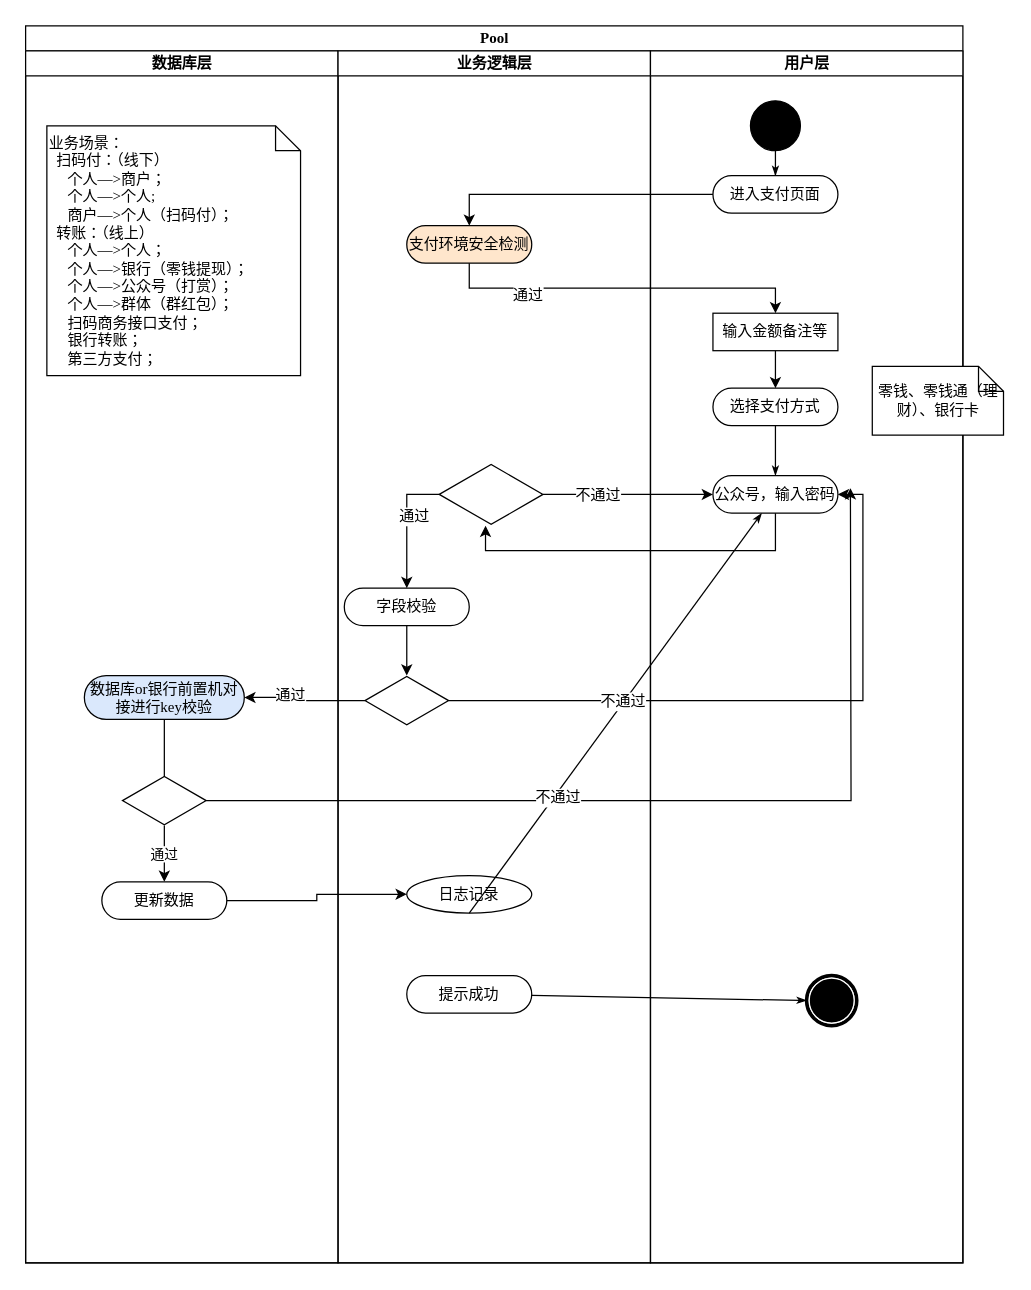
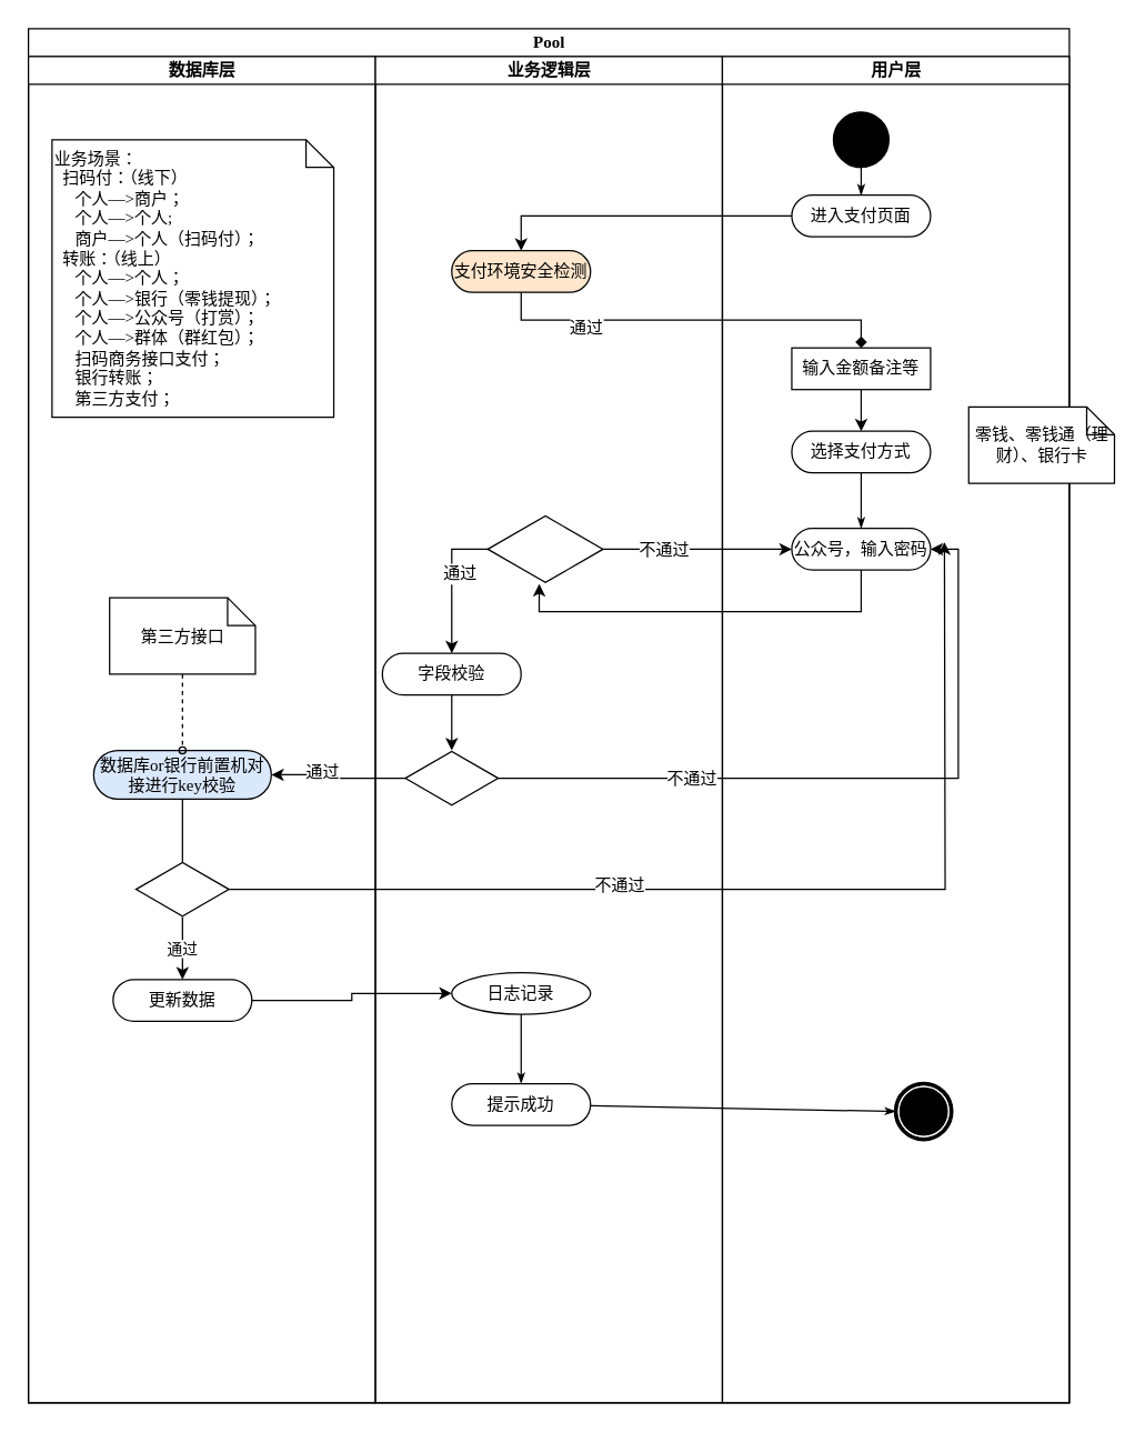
  <mxCell id="0" />
  <mxCell id="1" parent="0" />
  <mxCell id="2" value="Pool" style="swimlane;html=1;childLayout=stackLayout;startSize=20;rounded=0;shadow=0;comic=0;labelBackgroundColor=none;strokeColor=#000000;strokeWidth=1;fillColor=#ffffff;fontFamily=Verdana;fontSize=12;fontColor=#000000;align=center;" parent="1" vertex="1"><mxGeometry x="20" y="20" width="750" height="990" as="geometry" /></mxCell>
  <mxCell id="3" value="数据库层" style="swimlane;html=1;startSize=20;" parent="2" vertex="1"><mxGeometry y="20" width="250" height="970" as="geometry" /></mxCell>
  <mxCell id="4" value="" style="edgeStyle=orthogonalEdgeStyle;rounded=0;orthogonalLoop=1;jettySize=auto;html=1;" parent="3" source="5" edge="1"><mxGeometry relative="1" as="geometry"><mxPoint x="111" y="615" as="targetPoint" /></mxGeometry></mxCell>
  <mxCell id="5" value="数据库or银行前置机对接进行key校验" style="rounded=1;whiteSpace=wrap;html=1;shadow=0;comic=0;labelBackgroundColor=none;strokeColor=#000000;strokeWidth=1;fillColor=#dae8fc;fontFamily=Verdana;fontSize=12;fontColor=#000000;align=center;arcSize=50;" parent="3" vertex="1"><mxGeometry x="47" y="500" width="128" height="35" as="geometry" /></mxCell>
+ <mxCell id="6" value="第三方接口" style="shape=note;whiteSpace=wrap;html=1;rounded=0;shadow=0;comic=0;labelBackgroundColor=none;strokeColor=#000000;strokeWidth=1;fillColor=#ffffff;fontFamily=Verdana;fontSize=12;fontColor=#000000;align=center;size=20;" parent="3" vertex="1"><mxGeometry x="58.5" y="390" width="105" height="55" as="geometry" /></mxCell>
+ <mxCell id="7" style="edgeStyle=none;rounded=0;html=1;dashed=1;labelBackgroundColor=none;startArrow=none;startFill=0;startSize=5;endArrow=oval;endFill=0;endSize=5;jettySize=auto;orthogonalLoop=1;strokeColor=#000000;strokeWidth=1;fontFamily=Verdana;fontSize=12;fontColor=#000000;" parent="3" source="6" target="5" edge="1"><mxGeometry relative="1" as="geometry" /></mxCell>
  <mxCell id="8" value="通过" style="edgeStyle=orthogonalEdgeStyle;rounded=0;orthogonalLoop=1;jettySize=auto;html=1;entryX=0.5;entryY=0;entryDx=0;entryDy=0;" parent="3" source="9" target="10" edge="1"><mxGeometry relative="1" as="geometry" /></mxCell>
  <mxCell id="9" value="" style="html=1;whiteSpace=wrap;aspect=fixed;shape=isoRectangle;" parent="3" vertex="1"><mxGeometry x="77.5" y="580" width="67" height="40" as="geometry" /></mxCell>
  <mxCell id="10" value="更新数据&lt;span style=&quot;font-family: &amp;#34;helvetica&amp;#34; , &amp;#34;arial&amp;#34; , sans-serif ; font-size: 0px ; white-space: nowrap&quot;&gt;%3CmxGraphModel%3E%3Croot%3E%3CmxCell%20id%3D%220%22%2F%3E%3CmxCell%20id%3D%221%22%20parent%3D%220%22%2F%3E%3CmxCell%20id%3D%222%22%20value%3D%22Action%22%20style%3D%22rounded%3D1%3BwhiteSpace%3Dwrap%3Bhtml%3D1%3Bshadow%3D0%3Bcomic%3D0%3BlabelBackgroundColor%3Dnone%3BstrokeColor%3D%23000000%3BstrokeWidth%3D1%3BfillColor%3D%23ffffff%3BfontFamily%3DVerdana%3BfontSize%3D12%3BfontColor%3D%23000000%3Balign%3Dcenter%3BarcSize%3D50%3B%22%20vertex%3D%221%22%20parent%3D%221%22%3E%3CmxGeometry%20x%3D%22610%22%20y%3D%22710%22%20width%3D%22100%22%20height%3D%2230%22%20as%3D%22geometry%22%2F%3E%3C%2FmxCell%3E%3C%2Froot%3E%3C%2FmxGraphModel%3E&lt;/span&gt;" style="rounded=1;whiteSpace=wrap;html=1;shadow=0;comic=0;labelBackgroundColor=none;strokeColor=#000000;strokeWidth=1;fillColor=#ffffff;fontFamily=Verdana;fontSize=12;fontColor=#000000;align=center;arcSize=50;" parent="3" vertex="1"><mxGeometry x="61" y="665" width="100" height="30" as="geometry" /></mxCell>
  <mxCell id="11" value="业务场景：&lt;br&gt;&amp;nbsp; 扫码付：（线下）&lt;br&gt;&amp;nbsp; &amp;nbsp; &amp;nbsp;个人—&amp;gt;商户；&lt;br&gt;&amp;nbsp; &amp;nbsp; &amp;nbsp;个人—&amp;gt;个人;&lt;br&gt;&amp;nbsp; &amp;nbsp; &amp;nbsp;商户—&amp;gt;个人（扫码付）；&lt;br&gt;&amp;nbsp; 转账：（线上）&lt;br&gt;&amp;nbsp; &amp;nbsp; &amp;nbsp;个人—&amp;gt;个人；&lt;br&gt;&amp;nbsp; &amp;nbsp; &amp;nbsp;个人—&amp;gt;银行（零钱提现）；&lt;br&gt;&amp;nbsp; &amp;nbsp; &amp;nbsp;个人—&amp;gt;公众号（打赏）；&lt;br&gt;&amp;nbsp; &amp;nbsp; &amp;nbsp;个人—&amp;gt;群体（群红包）；&lt;br&gt;&amp;nbsp; &amp;nbsp; &amp;nbsp;扫码商务接口支付；&lt;br&gt;&amp;nbsp; &amp;nbsp; &amp;nbsp;银行转账；&lt;br&gt;&amp;nbsp; &amp;nbsp; &amp;nbsp;第三方支付；" style="shape=note;whiteSpace=wrap;html=1;rounded=0;shadow=0;comic=0;labelBackgroundColor=none;strokeColor=#000000;strokeWidth=1;fillColor=#ffffff;fontFamily=Verdana;fontSize=12;fontColor=#000000;align=left;size=20;" parent="3" vertex="1"><mxGeometry x="17" y="60" width="203" height="200" as="geometry" /></mxCell>
  <mxCell id="12" value="业务逻辑层" style="swimlane;html=1;startSize=20;" parent="2" vertex="1"><mxGeometry x="250" y="20" width="250" height="970" as="geometry" /></mxCell>
  <mxCell id="13" value="" style="edgeStyle=orthogonalEdgeStyle;rounded=0;orthogonalLoop=1;jettySize=auto;html=1;" parent="12" source="14" target="19" edge="1"><mxGeometry relative="1" as="geometry" /></mxCell>
  <mxCell id="14" value="字段校验" style="rounded=1;whiteSpace=wrap;html=1;shadow=0;comic=0;labelBackgroundColor=none;strokeColor=#000000;strokeWidth=1;fillColor=#ffffff;fontFamily=Verdana;fontSize=12;fontColor=#000000;align=center;arcSize=50;" parent="12" vertex="1"><mxGeometry x="5" y="430" width="100" height="30" as="geometry" /></mxCell>
  <mxCell id="15" value="支付环境安全检测" style="rounded=1;whiteSpace=wrap;html=1;shadow=0;comic=0;labelBackgroundColor=none;strokeColor=#000000;strokeWidth=1;fillColor=#ffe6cc;fontFamily=Verdana;fontSize=12;fontColor=#000000;align=center;arcSize=50;" parent="12" vertex="1"><mxGeometry x="55" y="140" width="100" height="30" as="geometry" /></mxCell>
  <mxCell id="16" style="edgeStyle=orthogonalEdgeStyle;rounded=0;orthogonalLoop=1;jettySize=auto;html=1;entryX=0.5;entryY=0;entryDx=0;entryDy=0;" parent="12" source="18" target="14" edge="1"><mxGeometry relative="1" as="geometry"><Array as="points"><mxPoint x="55" y="355" /></Array></mxGeometry></mxCell>
  <mxCell id="17" value="通过" style="text;html=1;resizable=0;points=[];align=center;verticalAlign=middle;labelBackgroundColor=#ffffff;" parent="16" vertex="1" connectable="0"><mxGeometry x="-0.148" y="5" relative="1" as="geometry"><mxPoint as="offset" /></mxGeometry></mxCell>
  <mxCell id="18" value="" style="html=1;whiteSpace=wrap;aspect=fixed;shape=isoRectangle;" parent="12" vertex="1"><mxGeometry x="81" y="330" width="83" height="50" as="geometry" /></mxCell>
  <mxCell id="19" value="" style="html=1;whiteSpace=wrap;aspect=fixed;shape=isoRectangle;" parent="12" vertex="1"><mxGeometry x="21.5" y="500" width="67" height="40" as="geometry" /></mxCell>
  <mxCell id="20" value="日志记录" style="ellipse;whiteSpace=wrap;html=1;shadow=0;comic=0;labelBackgroundColor=none;strokeColor=#000000;strokeWidth=1;fillColor=#ffffff;fontFamily=Verdana;fontSize=12;fontColor=#000000;align=center;arcSize=50;" parent="12" vertex="1"><mxGeometry x="55" y="660" width="100" height="30" as="geometry" /></mxCell>
  <mxCell id="21" value="提示成功" style="rounded=1;whiteSpace=wrap;html=1;shadow=0;comic=0;labelBackgroundColor=none;strokeColor=#000000;strokeWidth=1;fillColor=#ffffff;fontFamily=Verdana;fontSize=12;fontColor=#000000;align=center;arcSize=50;" parent="12" vertex="1"><mxGeometry x="55" y="740" width="100" height="30" as="geometry" /></mxCell>
- <mxCell id="22" style="edgeStyle=none;rounded=0;html=1;labelBackgroundColor=none;startArrow=none;startFill=0;startSize=5;endArrow=classicThin;endFill=1;endSize=5;jettySize=auto;orthogonalLoop=1;strokeColor=#000000;strokeWidth=1;fontFamily=Verdana;fontSize=12;fontColor=#000000;exitX=0.5;exitY=1;exitDx=0;exitDy=0;" parent="12" source="20" target="33" edge="1"><mxGeometry relative="1" as="geometry"><mxPoint x="280" y="640" as="sourcePoint" /></mxGeometry></mxCell>
+ <mxCell id="22" style="edgeStyle=none;rounded=0;html=1;labelBackgroundColor=none;startArrow=none;startFill=0;startSize=5;endArrow=classicThin;endFill=1;endSize=5;jettySize=auto;orthogonalLoop=1;strokeColor=#000000;strokeWidth=1;fontFamily=Verdana;fontSize=12;fontColor=#000000;exitX=0.5;exitY=1;exitDx=0;exitDy=0;" parent="12" source="20" target="21" edge="1"><mxGeometry relative="1" as="geometry"><mxPoint x="280" y="640" as="sourcePoint" /></mxGeometry></mxCell>
  <mxCell id="23" value="用户层" style="swimlane;html=1;startSize=20;" parent="2" vertex="1"><mxGeometry x="500" y="20" width="250" height="970" as="geometry" /></mxCell>
  <mxCell id="24" style="edgeStyle=orthogonalEdgeStyle;rounded=0;html=1;labelBackgroundColor=none;startArrow=none;startFill=0;startSize=5;endArrow=classicThin;endFill=1;endSize=5;jettySize=auto;orthogonalLoop=1;strokeColor=#000000;strokeWidth=1;fontFamily=Verdana;fontSize=12;fontColor=#000000;" parent="23" source="25" target="26" edge="1"><mxGeometry relative="1" as="geometry" /></mxCell>
  <mxCell id="25" value="" style="ellipse;whiteSpace=wrap;html=1;rounded=0;shadow=0;comic=0;labelBackgroundColor=none;strokeColor=#000000;strokeWidth=1;fillColor=#000000;fontFamily=Verdana;fontSize=12;fontColor=#000000;align=center;" parent="23" vertex="1"><mxGeometry x="80" y="40" width="40" height="40" as="geometry" /></mxCell>
  <mxCell id="26" value="进入支付页面" style="rounded=1;whiteSpace=wrap;html=1;shadow=0;comic=0;labelBackgroundColor=none;strokeColor=#000000;strokeWidth=1;fillColor=#ffffff;fontFamily=Verdana;fontSize=12;fontColor=#000000;align=center;arcSize=50;" parent="23" vertex="1"><mxGeometry x="50" y="100" width="100" height="30" as="geometry" /></mxCell>
  <mxCell id="27" style="edgeStyle=orthogonalEdgeStyle;rounded=0;orthogonalLoop=1;jettySize=auto;html=1;entryX=0.5;entryY=0;entryDx=0;entryDy=0;" parent="23" source="28" target="30" edge="1"><mxGeometry relative="1" as="geometry" /></mxCell>
  <mxCell id="28" value="输入金额备注等" style="whiteSpace=wrap;html=1;shadow=0;comic=0;labelBackgroundColor=none;strokeColor=#000000;strokeWidth=1;fillColor=#ffffff;fontFamily=Verdana;fontSize=12;fontColor=#000000;align=center;arcSize=50;rounded=0;" parent="23" vertex="1"><mxGeometry x="50" y="210" width="100" height="30" as="geometry" /></mxCell>
  <mxCell id="29" style="edgeStyle=none;rounded=0;html=1;labelBackgroundColor=none;startArrow=none;startFill=0;startSize=5;endArrow=classicThin;endFill=1;endSize=5;jettySize=auto;orthogonalLoop=1;strokeColor=#000000;strokeWidth=1;fontFamily=Verdana;fontSize=12;fontColor=#000000;entryX=0.5;entryY=0;entryDx=0;entryDy=0;" parent="23" source="30" target="33" edge="1"><mxGeometry relative="1" as="geometry"><mxPoint x="18.75" y="360" as="targetPoint" /></mxGeometry></mxCell>
  <mxCell id="30" value="选择支付方式" style="rounded=1;whiteSpace=wrap;html=1;shadow=0;comic=0;labelBackgroundColor=none;strokeColor=#000000;strokeWidth=1;fillColor=#ffffff;fontFamily=Verdana;fontSize=12;fontColor=#000000;align=center;arcSize=50;" parent="23" vertex="1"><mxGeometry x="50" y="270" width="100" height="30" as="geometry" /></mxCell>
  <mxCell id="31" value="" style="shape=mxgraph.bpmn.shape;html=1;verticalLabelPosition=bottom;labelBackgroundColor=#ffffff;verticalAlign=top;perimeter=ellipsePerimeter;outline=end;symbol=terminate;rounded=0;shadow=0;comic=0;strokeColor=#000000;strokeWidth=1;fillColor=#ffffff;fontFamily=Verdana;fontSize=12;fontColor=#000000;align=center;" parent="23" vertex="1"><mxGeometry x="125" y="740" width="40" height="40" as="geometry" /></mxCell>
  <mxCell id="32" value="零钱、零钱通（理财）、银行卡" style="shape=note;whiteSpace=wrap;html=1;rounded=0;shadow=0;comic=0;labelBackgroundColor=none;strokeColor=#000000;strokeWidth=1;fillColor=#ffffff;fontFamily=Verdana;fontSize=12;fontColor=#000000;align=center;size=20;" parent="23" vertex="1"><mxGeometry x="177.5" y="252.5" width="105" height="55" as="geometry" /></mxCell>
  <mxCell id="33" value="公众号，输入密码" style="rounded=1;whiteSpace=wrap;html=1;shadow=0;comic=0;labelBackgroundColor=none;strokeColor=#000000;strokeWidth=1;fillColor=#ffffff;fontFamily=Verdana;fontSize=12;fontColor=#000000;align=center;arcSize=50;" parent="23" vertex="1"><mxGeometry x="50" y="340" width="100" height="30" as="geometry" /></mxCell>
- <mxCell id="34" style="edgeStyle=orthogonalEdgeStyle;rounded=0;orthogonalLoop=1;jettySize=auto;html=1;exitX=0.5;exitY=1;exitDx=0;exitDy=0;entryX=0.5;entryY=0;entryDx=0;entryDy=0;" parent="2" source="15" target="28" edge="1"><mxGeometry relative="1" as="geometry" /></mxCell>
+ <mxCell id="34" style="edgeStyle=orthogonalEdgeStyle;rounded=0;orthogonalLoop=1;jettySize=auto;html=1;exitX=0.5;exitY=1;exitDx=0;exitDy=0;entryX=0.5;entryY=0;entryDx=0;entryDy=0;endArrow=diamond;" parent="2" source="15" target="28" edge="1"><mxGeometry relative="1" as="geometry" /></mxCell>
  <mxCell id="35" value="通过" style="text;html=1;resizable=0;points=[];align=center;verticalAlign=middle;labelBackgroundColor=#ffffff;" parent="34" vertex="1" connectable="0"><mxGeometry x="-0.537" y="-5" relative="1" as="geometry"><mxPoint as="offset" /></mxGeometry></mxCell>
  <mxCell id="36" style="edgeStyle=orthogonalEdgeStyle;rounded=0;orthogonalLoop=1;jettySize=auto;html=1;entryX=0.5;entryY=0;entryDx=0;entryDy=0;" parent="2" source="26" target="15" edge="1"><mxGeometry relative="1" as="geometry" /></mxCell>
  <mxCell id="37" style="edgeStyle=orthogonalEdgeStyle;rounded=0;orthogonalLoop=1;jettySize=auto;html=1;entryX=0;entryY=0.5;entryDx=0;entryDy=0;" parent="2" source="18" target="33" edge="1"><mxGeometry relative="1" as="geometry"><mxPoint x="560" y="350" as="targetPoint" /></mxGeometry></mxCell>
  <mxCell id="38" value="不通过" style="text;html=1;resizable=0;points=[];align=center;verticalAlign=middle;labelBackgroundColor=#ffffff;" parent="37" vertex="1" connectable="0"><mxGeometry x="-0.824" relative="1" as="geometry"><mxPoint x="31" as="offset" /></mxGeometry></mxCell>
  <mxCell id="39" style="edgeStyle=orthogonalEdgeStyle;rounded=0;orthogonalLoop=1;jettySize=auto;html=1;entryX=0.446;entryY=1;entryDx=0;entryDy=0;entryPerimeter=0;" parent="2" source="33" target="18" edge="1"><mxGeometry relative="1" as="geometry"><Array as="points"><mxPoint x="600" y="420" /><mxPoint x="368" y="420" /></Array></mxGeometry></mxCell>
  <mxCell id="40" style="edgeStyle=orthogonalEdgeStyle;rounded=0;orthogonalLoop=1;jettySize=auto;html=1;entryX=1;entryY=0.5;entryDx=0;entryDy=0;" parent="2" source="19" target="33" edge="1"><mxGeometry relative="1" as="geometry" /></mxCell>
  <mxCell id="41" value="不通过" style="text;html=1;resizable=0;points=[];align=center;verticalAlign=middle;labelBackgroundColor=#ffffff;" parent="40" vertex="1" connectable="0"><mxGeometry x="-0.46" relative="1" as="geometry"><mxPoint as="offset" /></mxGeometry></mxCell>
  <mxCell id="42" style="edgeStyle=orthogonalEdgeStyle;rounded=0;orthogonalLoop=1;jettySize=auto;html=1;entryX=1;entryY=0.5;entryDx=0;entryDy=0;movable=0;resizable=0;rotatable=0;deletable=0;editable=0;connectable=0;" parent="2" source="19" target="5" edge="1"><mxGeometry relative="1" as="geometry" /></mxCell>
  <mxCell id="43" value="通过" style="text;html=1;resizable=0;points=[];align=center;verticalAlign=middle;labelBackgroundColor=#ffffff;" parent="42" vertex="1" connectable="0"><mxGeometry x="0.269" y="-2" relative="1" as="geometry"><mxPoint as="offset" /></mxGeometry></mxCell>
  <mxCell id="44" style="edgeStyle=orthogonalEdgeStyle;rounded=0;orthogonalLoop=1;jettySize=auto;html=1;movable=0;resizable=0;rotatable=0;deletable=0;editable=0;connectable=0;" parent="2" source="10" target="20" edge="1"><mxGeometry relative="1" as="geometry" /></mxCell>
  <mxCell id="45" style="edgeStyle=none;rounded=0;html=1;labelBackgroundColor=none;startArrow=none;startFill=0;startSize=5;endArrow=classicThin;endFill=1;endSize=5;jettySize=auto;orthogonalLoop=1;strokeColor=#000000;strokeWidth=1;fontFamily=Verdana;fontSize=12;fontColor=#000000;entryX=0;entryY=0.5;entryDx=0;entryDy=0;" parent="2" source="21" target="31" edge="1"><mxGeometry relative="1" as="geometry"><mxPoint x="570" y="831.792" as="targetPoint" /></mxGeometry></mxCell>
  <mxCell id="46" style="edgeStyle=orthogonalEdgeStyle;rounded=0;orthogonalLoop=1;jettySize=auto;html=1;" parent="1" source="9" edge="1"><mxGeometry relative="1" as="geometry"><mxPoint x="680" y="390" as="targetPoint" /></mxGeometry></mxCell>
  <mxCell id="47" value="不通过" style="text;html=1;resizable=0;points=[];align=center;verticalAlign=middle;labelBackgroundColor=#ffffff;" parent="46" vertex="1" connectable="0"><mxGeometry x="-0.267" y="3" relative="1" as="geometry"><mxPoint as="offset" /></mxGeometry></mxCell>
